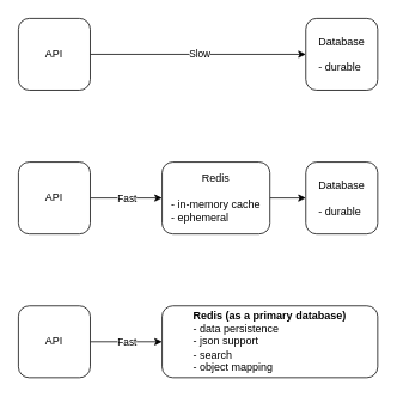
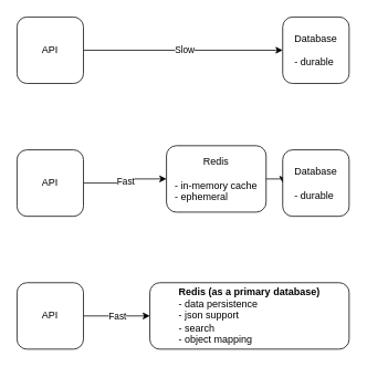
  <mxCell id="0" />
  <mxCell id="1" parent="0" />
  <mxCell id="2" value="" style="edgeStyle=orthogonalEdgeStyle;rounded=0;orthogonalLoop=1;jettySize=auto;html=1;" edge="1" parent="1" source="4" target="5"><mxGeometry relative="1" as="geometry" /></mxCell>
  <mxCell id="3" value="Slow" style="edgeLabel;html=1;align=center;verticalAlign=middle;resizable=0;points=[];" vertex="1" connectable="0" parent="2"><mxGeometry x="0.008" y="1" relative="1" as="geometry"><mxPoint as="offset" /></mxGeometry></mxCell>
  <mxCell id="4" value="API" style="rounded=1;whiteSpace=wrap;html=1;" vertex="1" parent="1"><mxGeometry x="20" y="20" width="80" height="80" as="geometry" /></mxCell>
  <mxCell id="5" value="Database&lt;div&gt;&lt;br&gt;&lt;/div&gt;&lt;div style=&quot;text-align: left;&quot;&gt;- durable&lt;/div&gt;" style="rounded=1;whiteSpace=wrap;html=1;" vertex="1" parent="1"><mxGeometry x="340" y="20" width="80" height="80" as="geometry" /></mxCell>
  <mxCell id="6" value="" style="edgeStyle=orthogonalEdgeStyle;rounded=0;orthogonalLoop=1;jettySize=auto;html=1;" edge="1" parent="1" source="8" target="10"><mxGeometry relative="1" as="geometry" /></mxCell>
  <mxCell id="7" value="Fast" style="edgeLabel;html=1;align=center;verticalAlign=middle;resizable=0;points=[];" vertex="1" connectable="0" parent="6"><mxGeometry relative="1" as="geometry"><mxPoint as="offset" /></mxGeometry></mxCell>
  <mxCell id="8" value="API" style="rounded=1;whiteSpace=wrap;html=1;" vertex="1" parent="1"><mxGeometry x="20" y="180" width="80" height="80" as="geometry" /></mxCell>
  <mxCell id="9" value="" style="edgeStyle=orthogonalEdgeStyle;rounded=0;orthogonalLoop=1;jettySize=auto;html=1;" edge="1" parent="1" source="10" target="11"><mxGeometry relative="1" as="geometry" /></mxCell>
- <mxCell id="10" value="Redis&lt;div&gt;&lt;br&gt;&lt;div style=&quot;text-align: left;&quot;&gt;- in-memory cache&lt;/div&gt;&lt;/div&gt;&lt;div style=&quot;text-align: left;&quot;&gt;- ephemeral&lt;/div&gt;" style="rounded=1;whiteSpace=wrap;html=1;" vertex="1" parent="1"><mxGeometry x="180" y="180" width="120" height="80" as="geometry" /></mxCell>
+ <mxCell id="10" value="Redis&lt;div&gt;&lt;br&gt;&lt;div style=&quot;text-align: left;&quot;&gt;- in-memory cache&lt;/div&gt;&lt;/div&gt;&lt;div style=&quot;text-align: left;&quot;&gt;- ephemeral&lt;/div&gt;" style="rounded=1;whiteSpace=wrap;html=1;" vertex="1" parent="1"><mxGeometry x="200" y="175" width="120" height="80" as="geometry" /></mxCell>
  <mxCell id="11" value="Database&lt;div&gt;&lt;br&gt;&lt;/div&gt;&lt;div style=&quot;text-align: left;&quot;&gt;- durable&lt;/div&gt;" style="rounded=1;whiteSpace=wrap;html=1;" vertex="1" parent="1"><mxGeometry x="340" y="180" width="80" height="80" as="geometry" /></mxCell>
  <mxCell id="12" value="" style="edgeStyle=orthogonalEdgeStyle;rounded=0;orthogonalLoop=1;jettySize=auto;html=1;" edge="1" parent="1" source="14" target="15"><mxGeometry relative="1" as="geometry" /></mxCell>
  <mxCell id="13" value="Fast" style="edgeLabel;html=1;align=center;verticalAlign=middle;resizable=0;points=[];" vertex="1" connectable="0" parent="12"><mxGeometry relative="1" as="geometry"><mxPoint as="offset" /></mxGeometry></mxCell>
  <mxCell id="14" value="API" style="rounded=1;whiteSpace=wrap;html=1;" vertex="1" parent="1"><mxGeometry x="20" y="340" width="80" height="80" as="geometry" /></mxCell>
  <mxCell id="15" value="&lt;b&gt;Redis (as a primary database)&lt;/b&gt;&lt;div&gt;&lt;div style=&quot;text-align: left;&quot;&gt;- data persistence&lt;/div&gt;&lt;/div&gt;&lt;div style=&quot;text-align: left;&quot;&gt;- json support&lt;/div&gt;&lt;div style=&quot;text-align: left;&quot;&gt;- search&lt;/div&gt;&lt;div style=&quot;text-align: left;&quot;&gt;- object mapping&lt;/div&gt;" style="rounded=1;whiteSpace=wrap;html=1;" vertex="1" parent="1"><mxGeometry x="180" y="340" width="240" height="80" as="geometry" /></mxCell>
